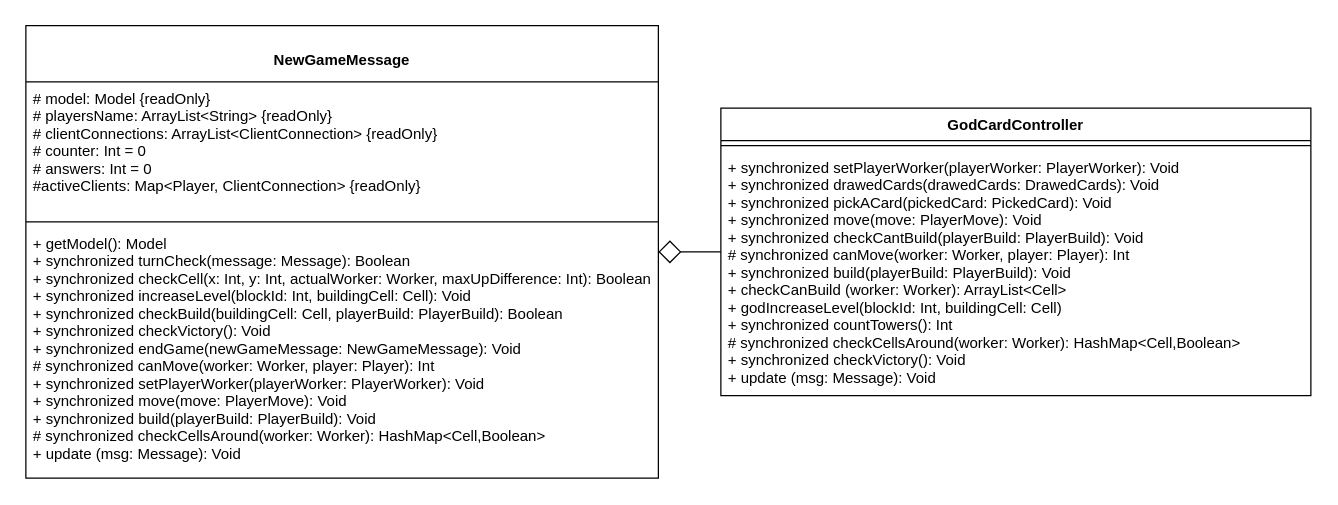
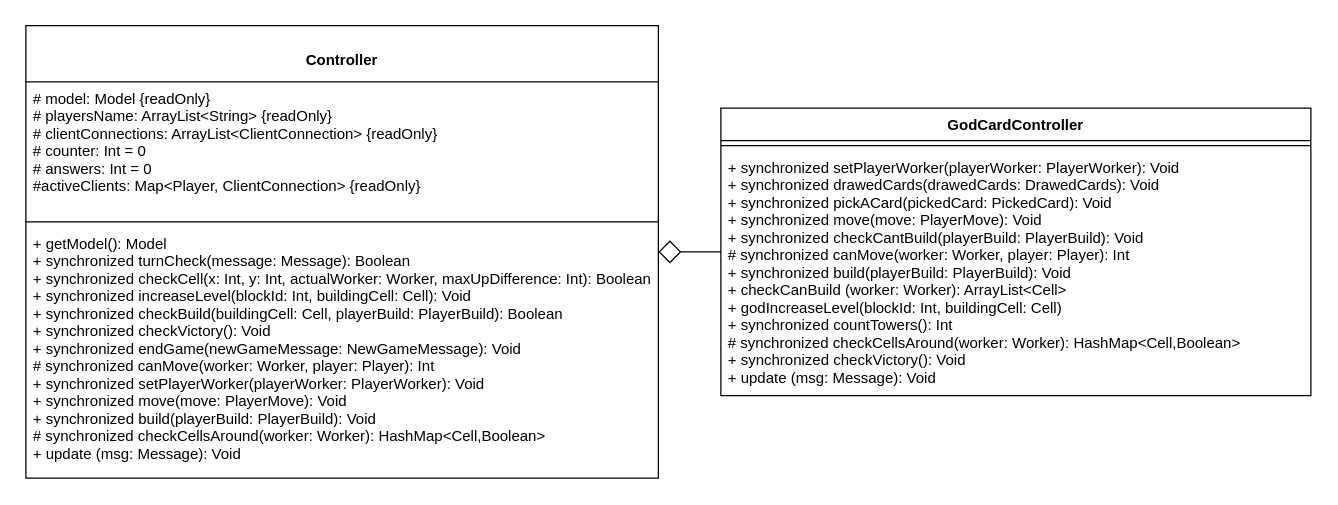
  <mxCell id="0" />
  <mxCell id="1" parent="0" />
- <mxCell id="2" value="&#10;NewGameMessage" style="swimlane;fontStyle=1;align=center;verticalAlign=top;childLayout=stackLayout;horizontal=1;startSize=45;horizontalStack=0;resizeParent=1;resizeParentMax=0;resizeLast=0;collapsible=1;marginBottom=0;" parent="1" vertex="1"><mxGeometry x="20" y="20" width="506" height="362" as="geometry" /></mxCell>
+ <mxCell id="2" value="&#10;Controller" style="swimlane;fontStyle=1;align=center;verticalAlign=top;childLayout=stackLayout;horizontal=1;startSize=45;horizontalStack=0;resizeParent=1;resizeParentMax=0;resizeLast=0;collapsible=1;marginBottom=0;" parent="1" vertex="1"><mxGeometry x="20" y="20" width="506" height="362" as="geometry" /></mxCell>
  <mxCell id="3" value="# model: Model {readOnly}&#10;# playersName: ArrayList&lt;String&gt; {readOnly}&#10;# clientConnections: ArrayList&lt;ClientConnection&gt; {readOnly}&#10;# counter: Int = 0&#10;# answers: Int = 0&#10;#activeClients: Map&lt;Player, ClientConnection&gt; {readOnly}" style="text;strokeColor=none;fillColor=none;align=left;verticalAlign=top;spacingLeft=4;spacingRight=4;overflow=hidden;rotatable=0;points=[[0,0.5],[1,0.5]];portConstraint=eastwest;" parent="2" vertex="1"><mxGeometry y="45" width="506" height="108" as="geometry" /></mxCell>
  <mxCell id="4" value="" style="line;strokeWidth=1;fillColor=none;align=left;verticalAlign=middle;spacingTop=-1;spacingLeft=3;spacingRight=3;rotatable=0;labelPosition=right;points=[];portConstraint=eastwest;" parent="2" vertex="1"><mxGeometry y="153" width="506" height="8" as="geometry" /></mxCell>
  <mxCell id="5" value="+ getModel(): Model&#10;+ synchronized turnCheck(message: Message): Boolean&#10;+ synchronized checkCell(x: Int, y: Int, actualWorker: Worker, maxUpDifference: Int): Boolean&#10;+ synchronized increaseLevel(blockId: Int, buildingCell: Cell): Void&#10;+ synchronized checkBuild(buildingCell: Cell, playerBuild: PlayerBuild): Boolean&#10;+ synchronized checkVictory(): Void&#10;+ synchronized endGame(newGameMessage: NewGameMessage): Void&#10;# synchronized canMove(worker: Worker, player: Player): Int&#10;+ synchronized setPlayerWorker(playerWorker: PlayerWorker): Void&#10;+ synchronized move(move: PlayerMove): Void&#10;+ synchronized build(playerBuild: PlayerBuild): Void&#10;# synchronized checkCellsAround(worker: Worker): HashMap&lt;Cell,Boolean&gt;&#10;+ update (msg: Message): Void" style="text;strokeColor=none;fillColor=none;align=left;verticalAlign=top;spacingLeft=4;spacingRight=4;overflow=hidden;rotatable=0;points=[[0,0.5],[1,0.5]];portConstraint=eastwest;" parent="2" vertex="1"><mxGeometry y="161" width="506" height="201" as="geometry" /></mxCell>
  <mxCell id="6" value="" style="endArrow=diamond;endSize=16;endFill=0;html=1;" parent="1" source="7" target="2" edge="1"><mxGeometry x="0.703" y="216" width="160" relative="1" as="geometry"><mxPoint x="552" y="408" as="sourcePoint" /><mxPoint x="712" y="408" as="targetPoint" /><mxPoint x="1" as="offset" /></mxGeometry></mxCell>
  <mxCell id="7" value="GodCardController" style="swimlane;fontStyle=1;align=center;verticalAlign=top;childLayout=stackLayout;horizontal=1;startSize=26;horizontalStack=0;resizeParent=1;resizeParentMax=0;resizeLast=0;collapsible=1;marginBottom=0;" parent="1" vertex="1"><mxGeometry x="576" y="86" width="472" height="230" as="geometry" /></mxCell>
  <mxCell id="8" value="" style="line;strokeWidth=1;fillColor=none;align=left;verticalAlign=middle;spacingTop=-1;spacingLeft=3;spacingRight=3;rotatable=0;labelPosition=right;points=[];portConstraint=eastwest;" parent="7" vertex="1"><mxGeometry y="26" width="472" height="8" as="geometry" /></mxCell>
  <mxCell id="9" value="+ synchronized setPlayerWorker(playerWorker: PlayerWorker): Void&#10;+ synchronized drawedCards(drawedCards: DrawedCards): Void&#10;+ synchronized pickACard(pickedCard: PickedCard): Void&#10;+ synchronized move(move: PlayerMove): Void&#10;+ synchronized checkCantBuild(playerBuild: PlayerBuild): Void&#10;# synchronized canMove(worker: Worker, player: Player): Int&#10;+ synchronized build(playerBuild: PlayerBuild): Void&#10;+ checkCanBuild (worker: Worker): ArrayList&lt;Cell&gt;&#10;+ godIncreaseLevel(blockId: Int, buildingCell: Cell)&#10;+ synchronized countTowers(): Int&#10;# synchronized checkCellsAround(worker: Worker): HashMap&lt;Cell,Boolean&gt;&#10;+ synchronized checkVictory(): Void&#10;+ update (msg: Message): Void" style="text;strokeColor=none;fillColor=none;align=left;verticalAlign=top;spacingLeft=4;spacingRight=4;overflow=hidden;rotatable=0;points=[[0,0.5],[1,0.5]];portConstraint=eastwest;" parent="7" vertex="1"><mxGeometry y="34" width="472" height="196" as="geometry" /></mxCell>
